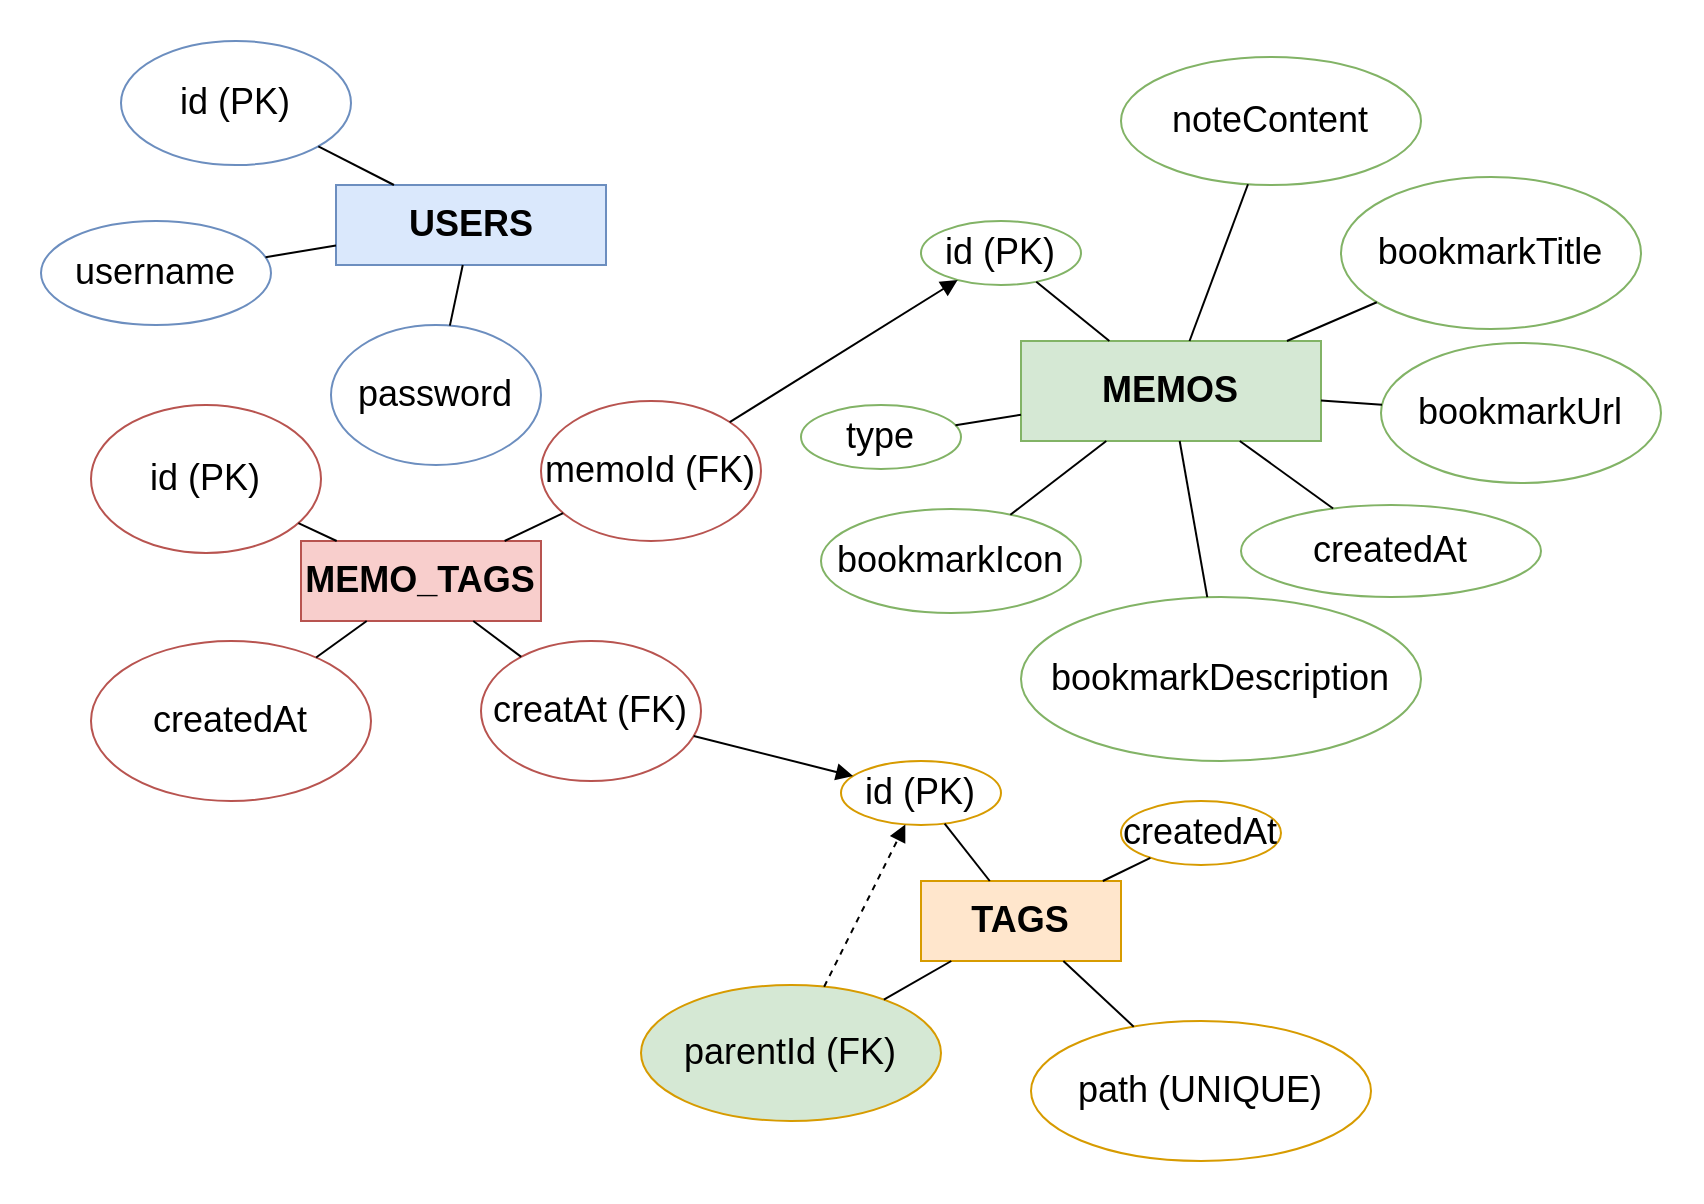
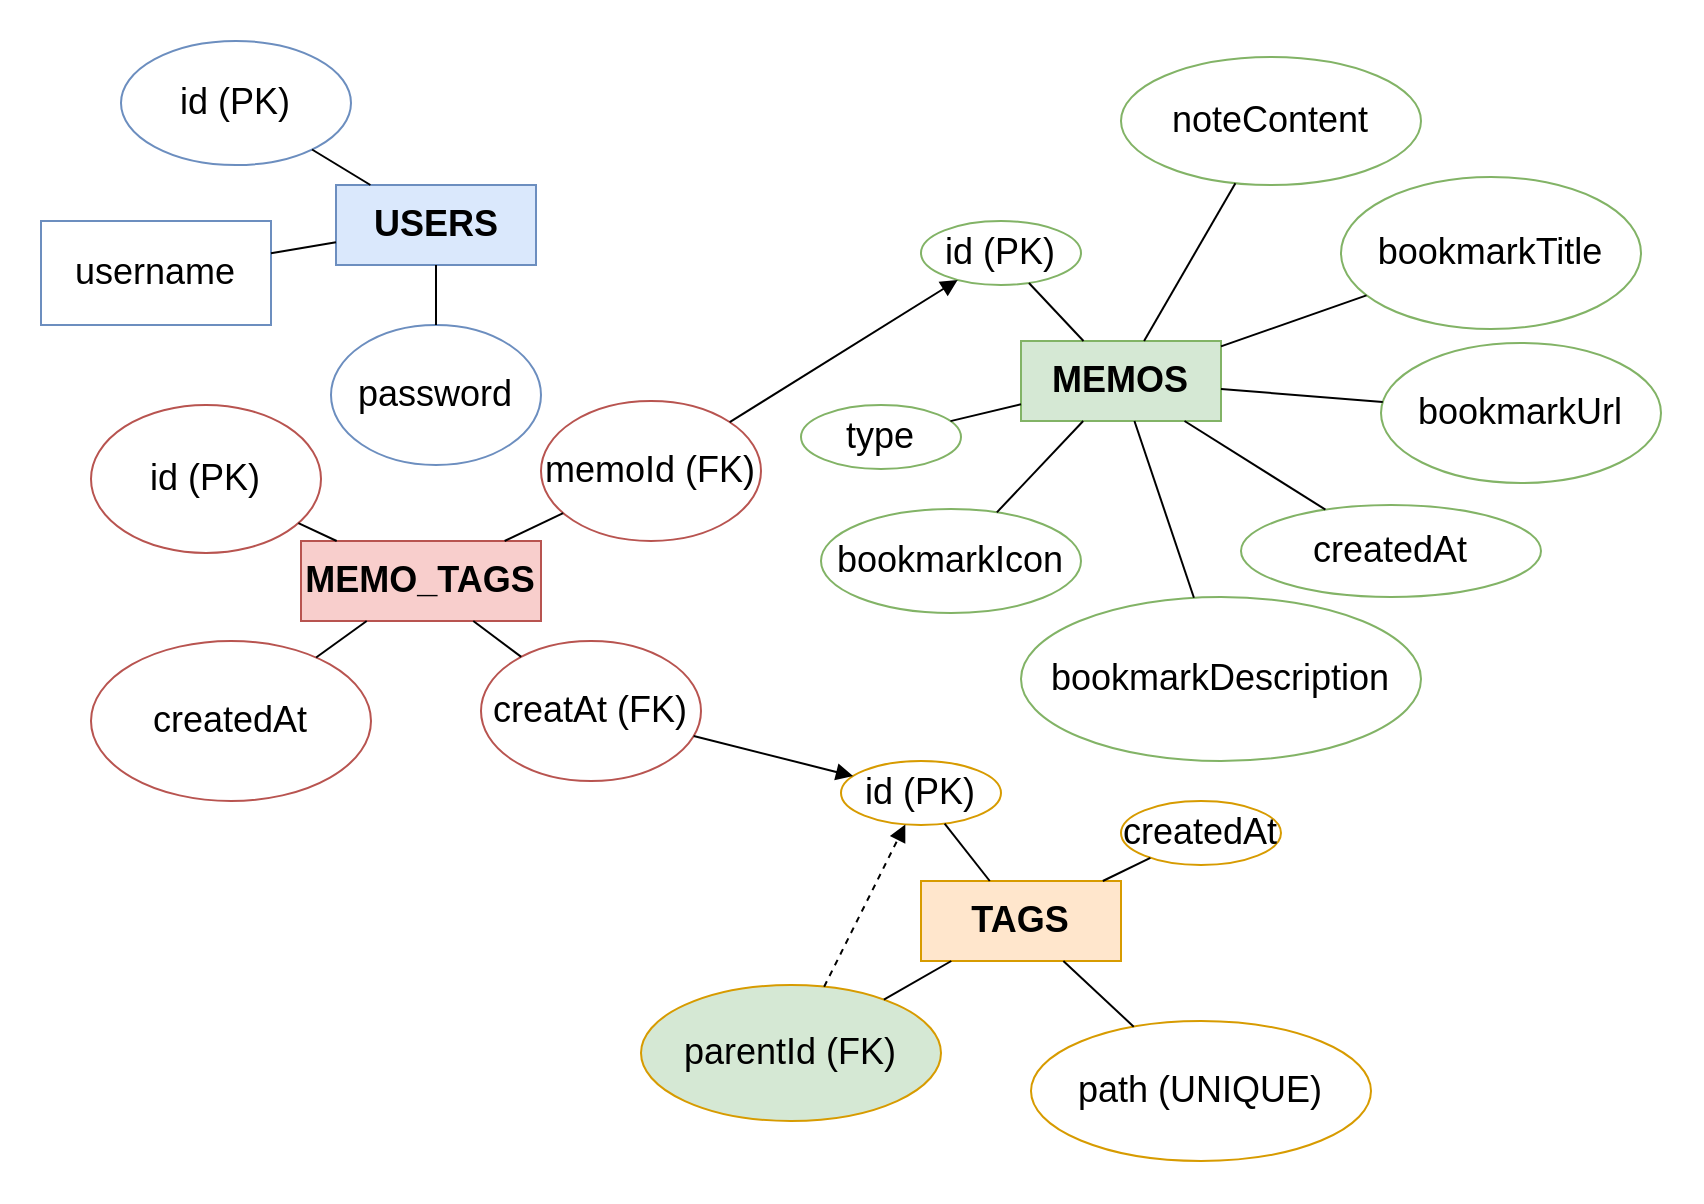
  <mxCell id="0" />
  <mxCell id="1" parent="0" />
- <mxCell id="2" value="USERS" style="rounded=0;whiteSpace=wrap;html=1;fillColor=#dae8fc;strokeColor=#6c8ebf;fontSize=18;fontStyle=1;" parent="1" vertex="1"><mxGeometry x="167.5" y="92" width="135" height="40" as="geometry" /></mxCell>
+ <mxCell id="2" value="USERS" style="rounded=0;whiteSpace=wrap;html=1;fillColor=#dae8fc;strokeColor=#6c8ebf;fontSize=18;fontStyle=1;" parent="1" vertex="1"><mxGeometry x="167.5" y="92" width="100" height="40" as="geometry" /></mxCell>
  <mxCell id="3" value="id (PK)" style="ellipse;whiteSpace=wrap;html=1;fillColor=#ffffff;strokeColor=#6c8ebf;fontSize=18;" parent="1" vertex="1"><mxGeometry x="60" y="20" width="115" height="62" as="geometry" /></mxCell>
- <mxCell id="4" value="username" style="ellipse;whiteSpace=wrap;html=1;fillColor=#ffffff;strokeColor=#6c8ebf;fontSize=18;" parent="1" vertex="1"><mxGeometry x="20" y="110" width="115" height="52" as="geometry" /></mxCell>
+ <mxCell id="4" value="username" style="whiteSpace=wrap;html=1;fillColor=#ffffff;strokeColor=#6c8ebf;fontSize=18;rounded=0;" parent="1" vertex="1"><mxGeometry x="20" y="110" width="115" height="52" as="geometry" /></mxCell>
  <mxCell id="5" value="password" style="ellipse;whiteSpace=wrap;html=1;fillColor=#ffffff;strokeColor=#6c8ebf;fontSize=18;" parent="1" vertex="1"><mxGeometry x="165" y="162" width="105" height="70" as="geometry" /></mxCell>
  <mxCell id="6" style="endArrow=none;html=1;fontSize=18;" parent="1" source="3" target="2" edge="1"><mxGeometry relative="1" as="geometry" /></mxCell>
  <mxCell id="7" style="endArrow=none;html=1;fontSize=18;" parent="1" source="4" target="2" edge="1"><mxGeometry relative="1" as="geometry" /></mxCell>
  <mxCell id="8" style="endArrow=none;html=1;fontSize=18;" parent="1" source="5" target="2" edge="1"><mxGeometry relative="1" as="geometry" /></mxCell>
- <mxCell id="9" value="MEMOS" style="rounded=0;whiteSpace=wrap;html=1;fillColor=#d5e8d4;strokeColor=#82b366;fontSize=18;fontStyle=1;" parent="1" vertex="1"><mxGeometry x="510" y="170" width="150" height="50" as="geometry" /></mxCell>
+ <mxCell id="9" value="MEMOS" style="rounded=0;whiteSpace=wrap;html=1;fillColor=#d5e8d4;strokeColor=#82b366;fontSize=18;fontStyle=1;" parent="1" vertex="1"><mxGeometry x="510" y="170" width="100" height="40" as="geometry" /></mxCell>
  <mxCell id="10" value="id (PK)" style="ellipse;whiteSpace=wrap;html=1;fillColor=#ffffff;strokeColor=#82b366;fontSize=18;" parent="1" vertex="1"><mxGeometry x="460" y="110" width="80" height="32" as="geometry" /></mxCell>
  <mxCell id="11" value="type" style="ellipse;whiteSpace=wrap;html=1;fillColor=#ffffff;strokeColor=#82b366;fontSize=18;" parent="1" vertex="1"><mxGeometry x="400" y="202" width="80" height="32" as="geometry" /></mxCell>
  <mxCell id="12" value="createdAt" style="ellipse;whiteSpace=wrap;html=1;fillColor=#ffffff;strokeColor=#82b366;fontSize=18;" parent="1" vertex="1"><mxGeometry x="620" y="252" width="150" height="46" as="geometry" /></mxCell>
  <mxCell id="13" value="noteContent" style="ellipse;whiteSpace=wrap;html=1;fillColor=#ffffff;strokeColor=#82b366;fontSize=18;" parent="1" vertex="1"><mxGeometry x="560" y="28" width="150" height="64" as="geometry" /></mxCell>
  <mxCell id="14" value="bookmarkTitle" style="ellipse;whiteSpace=wrap;html=1;fillColor=#ffffff;strokeColor=#82b366;fontSize=18;" parent="1" vertex="1"><mxGeometry x="670" y="88" width="150" height="76" as="geometry" /></mxCell>
  <mxCell id="15" value="bookmarkUrl" style="ellipse;whiteSpace=wrap;html=1;fillColor=#ffffff;strokeColor=#82b366;fontSize=18;" parent="1" vertex="1"><mxGeometry x="690" y="171" width="140" height="70" as="geometry" /></mxCell>
  <mxCell id="16" value="bookmarkDescription" style="ellipse;whiteSpace=wrap;html=1;fillColor=#ffffff;strokeColor=#82b366;fontSize=18;" parent="1" vertex="1"><mxGeometry x="510" y="298" width="200" height="82" as="geometry" /></mxCell>
  <mxCell id="17" value="bookmarkIcon" style="ellipse;whiteSpace=wrap;html=1;fillColor=#ffffff;strokeColor=#82b366;fontSize=18;" parent="1" vertex="1"><mxGeometry x="410" y="254" width="130" height="52" as="geometry" /></mxCell>
  <mxCell id="18" style="endArrow=none;html=1;fontSize=18;" parent="1" source="10" target="9" edge="1"><mxGeometry relative="1" as="geometry" /></mxCell>
  <mxCell id="19" style="endArrow=none;html=1;fontSize=18;" parent="1" source="11" target="9" edge="1"><mxGeometry relative="1" as="geometry" /></mxCell>
  <mxCell id="20" style="endArrow=none;html=1;fontSize=18;" parent="1" source="12" target="9" edge="1"><mxGeometry relative="1" as="geometry" /></mxCell>
  <mxCell id="21" style="endArrow=none;html=1;fontSize=18;" parent="1" source="13" target="9" edge="1"><mxGeometry relative="1" as="geometry" /></mxCell>
  <mxCell id="22" style="endArrow=none;html=1;fontSize=18;" parent="1" source="14" target="9" edge="1"><mxGeometry relative="1" as="geometry" /></mxCell>
  <mxCell id="23" style="endArrow=none;html=1;fontSize=18;" parent="1" source="15" target="9" edge="1"><mxGeometry relative="1" as="geometry" /></mxCell>
  <mxCell id="24" style="endArrow=none;html=1;fontSize=18;" parent="1" source="16" target="9" edge="1"><mxGeometry relative="1" as="geometry" /></mxCell>
  <mxCell id="25" style="endArrow=none;html=1;fontSize=18;" parent="1" source="17" target="9" edge="1"><mxGeometry relative="1" as="geometry" /></mxCell>
  <mxCell id="26" value="TAGS" style="rounded=0;whiteSpace=wrap;html=1;fillColor=#ffe6cc;strokeColor=#d79b00;fontSize=18;fontStyle=1;" parent="1" vertex="1"><mxGeometry x="460" y="440" width="100" height="40" as="geometry" /></mxCell>
  <mxCell id="27" value="id (PK)" style="ellipse;whiteSpace=wrap;html=1;fillColor=#ffffff;strokeColor=#d79b00;fontSize=18;" parent="1" vertex="1"><mxGeometry x="420" y="380" width="80" height="32" as="geometry" /></mxCell>
  <mxCell id="28" value="path (UNIQUE)" style="ellipse;whiteSpace=wrap;html=1;fillColor=#ffffff;strokeColor=#d79b00;fontSize=18;" parent="1" vertex="1"><mxGeometry x="515" y="510" width="170" height="70" as="geometry" /></mxCell>
  <mxCell id="29" value="parentId (FK)" style="ellipse;whiteSpace=wrap;html=1;fillColor=#d5e8d4;strokeColor=#d79b00;fontSize=18;" parent="1" vertex="1"><mxGeometry x="320" y="492" width="150" height="68" as="geometry" /></mxCell>
  <mxCell id="30" value="createdAt" style="ellipse;whiteSpace=wrap;html=1;fillColor=#ffffff;strokeColor=#d79b00;fontSize=18;" parent="1" vertex="1"><mxGeometry x="560" y="400" width="80" height="32" as="geometry" /></mxCell>
  <mxCell id="31" style="endArrow=none;html=1;fontSize=18;" parent="1" source="27" target="26" edge="1"><mxGeometry relative="1" as="geometry" /></mxCell>
  <mxCell id="32" style="endArrow=none;html=1;fontSize=18;" parent="1" source="28" target="26" edge="1"><mxGeometry relative="1" as="geometry" /></mxCell>
  <mxCell id="33" style="endArrow=none;html=1;fontSize=18;" parent="1" source="29" target="26" edge="1"><mxGeometry relative="1" as="geometry" /></mxCell>
  <mxCell id="34" style="endArrow=none;html=1;fontSize=18;" parent="1" source="30" target="26" edge="1"><mxGeometry relative="1" as="geometry" /></mxCell>
  <mxCell id="35" value="MEMO_TAGS" style="rounded=0;whiteSpace=wrap;html=1;fillColor=#f8cecc;strokeColor=#b85450;fontSize=18;fontStyle=1;" parent="1" vertex="1"><mxGeometry x="150" y="270" width="120" height="40" as="geometry" /></mxCell>
  <mxCell id="36" value="id (PK)" style="ellipse;whiteSpace=wrap;html=1;fillColor=#ffffff;strokeColor=#b85450;fontSize=18;" parent="1" vertex="1"><mxGeometry x="45" y="202" width="115" height="74" as="geometry" /></mxCell>
  <mxCell id="37" value="memoId (FK)" style="ellipse;whiteSpace=wrap;html=1;fillColor=#ffffff;strokeColor=#b85450;fontSize=18;" parent="1" vertex="1"><mxGeometry x="270" y="200" width="110" height="70" as="geometry" /></mxCell>
  <mxCell id="38" value="creatAt (FK)" style="ellipse;whiteSpace=wrap;html=1;fillColor=#ffffff;strokeColor=#b85450;fontSize=18;" parent="1" vertex="1"><mxGeometry x="240" y="320" width="110" height="70" as="geometry" /></mxCell>
  <mxCell id="39" value="createdAt" style="ellipse;whiteSpace=wrap;html=1;fillColor=#ffffff;strokeColor=#b85450;fontSize=18;" parent="1" vertex="1"><mxGeometry x="45" y="320" width="140" height="80" as="geometry" /></mxCell>
  <mxCell id="40" style="endArrow=none;html=1;fontSize=18;" parent="1" source="36" target="35" edge="1"><mxGeometry relative="1" as="geometry" /></mxCell>
  <mxCell id="41" style="endArrow=none;html=1;fontSize=18;" parent="1" source="37" target="35" edge="1"><mxGeometry relative="1" as="geometry" /></mxCell>
  <mxCell id="42" style="endArrow=none;html=1;fontSize=18;" parent="1" source="38" target="35" edge="1"><mxGeometry relative="1" as="geometry" /></mxCell>
  <mxCell id="43" style="endArrow=none;html=1;fontSize=18;" parent="1" source="39" target="35" edge="1"><mxGeometry relative="1" as="geometry" /></mxCell>
  <mxCell id="44" style="endArrow=block;html=1;fontSize=18;" parent="1" source="37" target="10" edge="1"><mxGeometry relative="1" as="geometry" /></mxCell>
  <mxCell id="45" style="endArrow=block;html=1;fontSize=18;" parent="1" source="38" target="27" edge="1"><mxGeometry relative="1" as="geometry" /></mxCell>
  <mxCell id="46" style="endArrow=block;html=1;dashed=1;fontSize=18;" parent="1" source="29" target="27" edge="1"><mxGeometry relative="1" as="geometry" /></mxCell>
